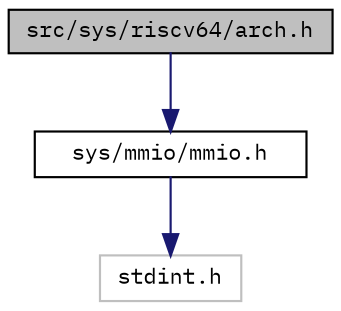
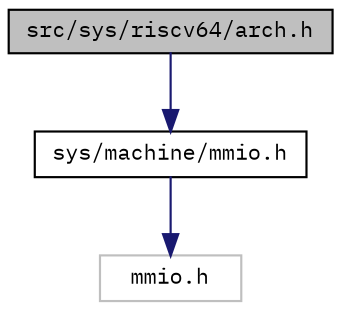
  digraph {
    fontname="IBM Plex Mono"
    node [color=black fillcolor=white fontname="IBM Plex Mono" fontsize=10 shape=record style=filled]
    edge [color=midnightblue fontname="IBM Plex Mono" fontsize=10 labelfontname=Helvetica labelfontsize=10 style=solid]
    n1 [fillcolor=grey75 fontcolor=black height=0.2 label="src/sys/riscv64/arch.h" width=0.4]
-   n2 [height=0.2 label="sys/mmio/mmio.h" width=0.4]
-   n3 [color=grey75 height=0.2 label="stdint.h" width=0.4]
+   n2 [height=0.2 label="sys/machine/mmio.h" width=0.4]
+   n3 [color=grey75 height=0.2 label="mmio.h" width=0.4]
    n1 -> n2
    n2 -> n3
  }
